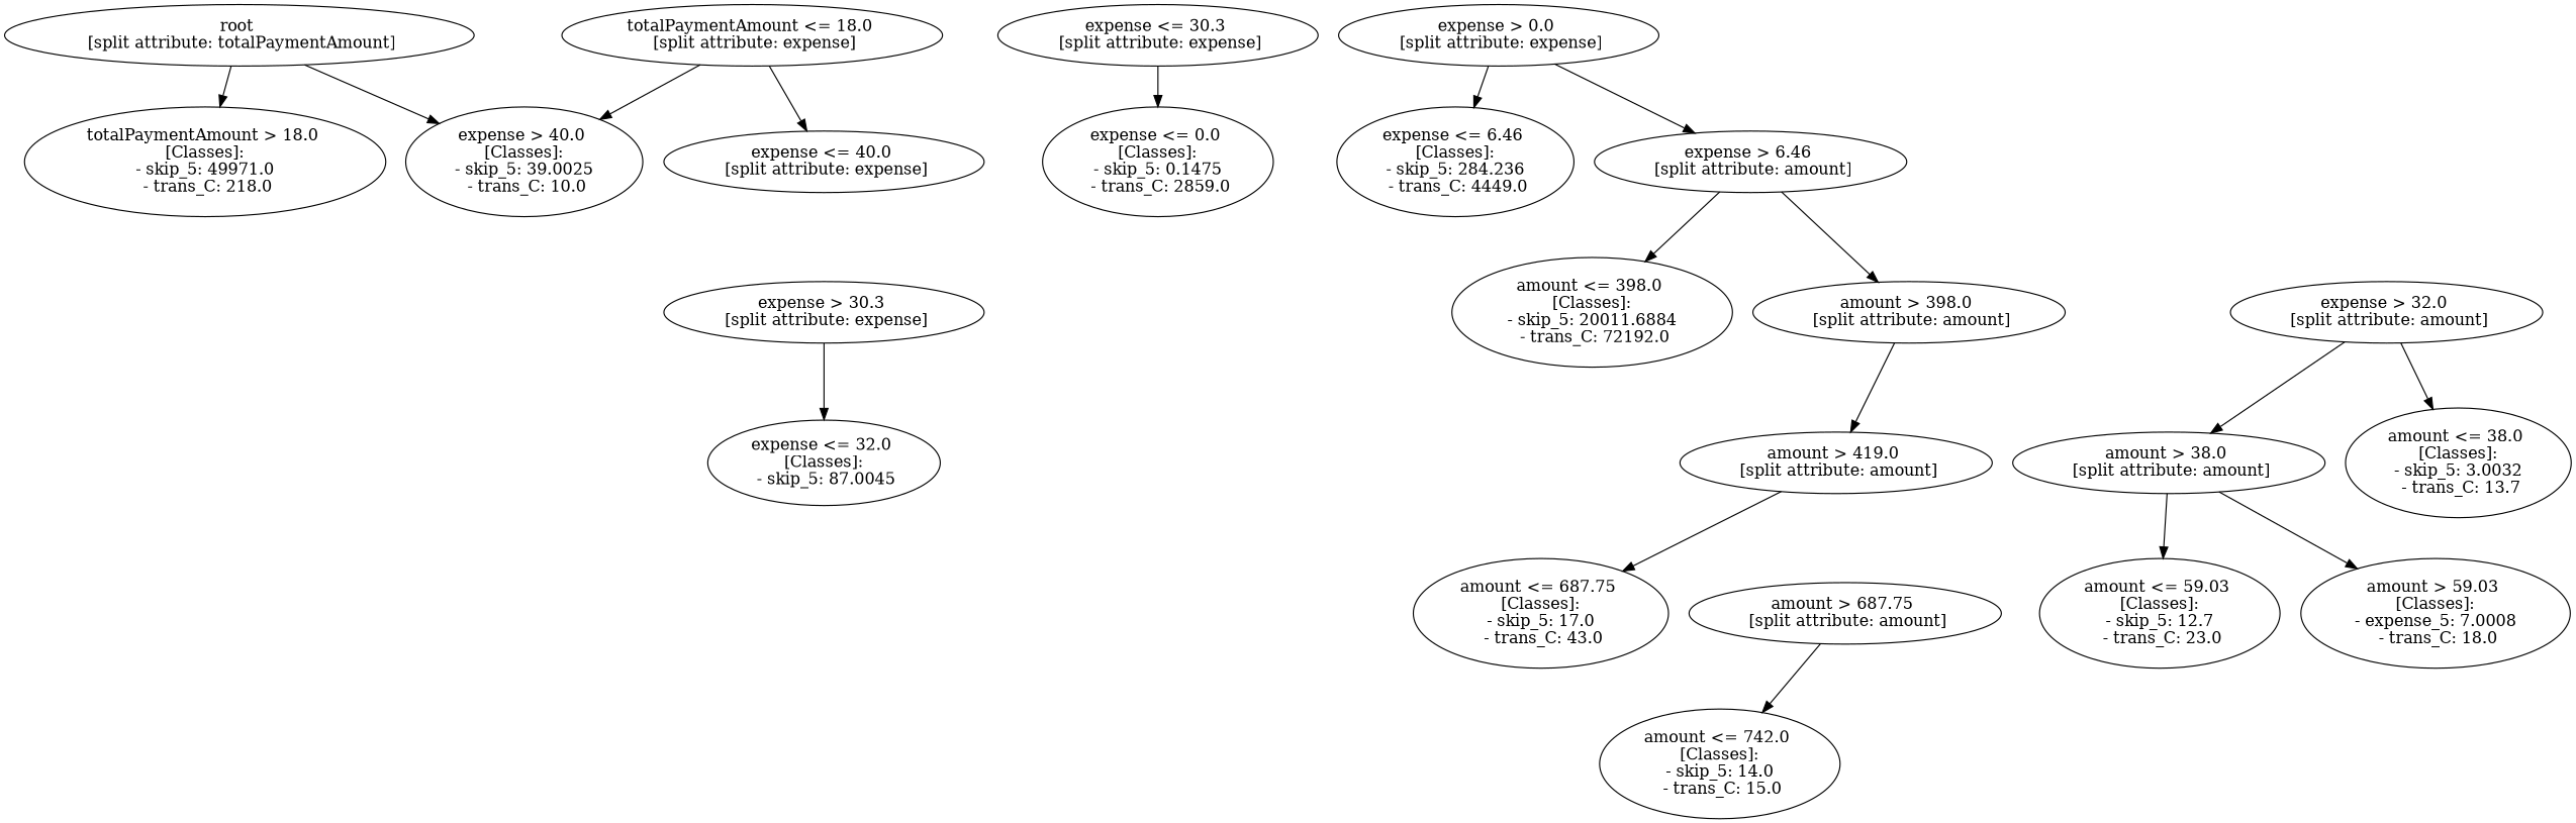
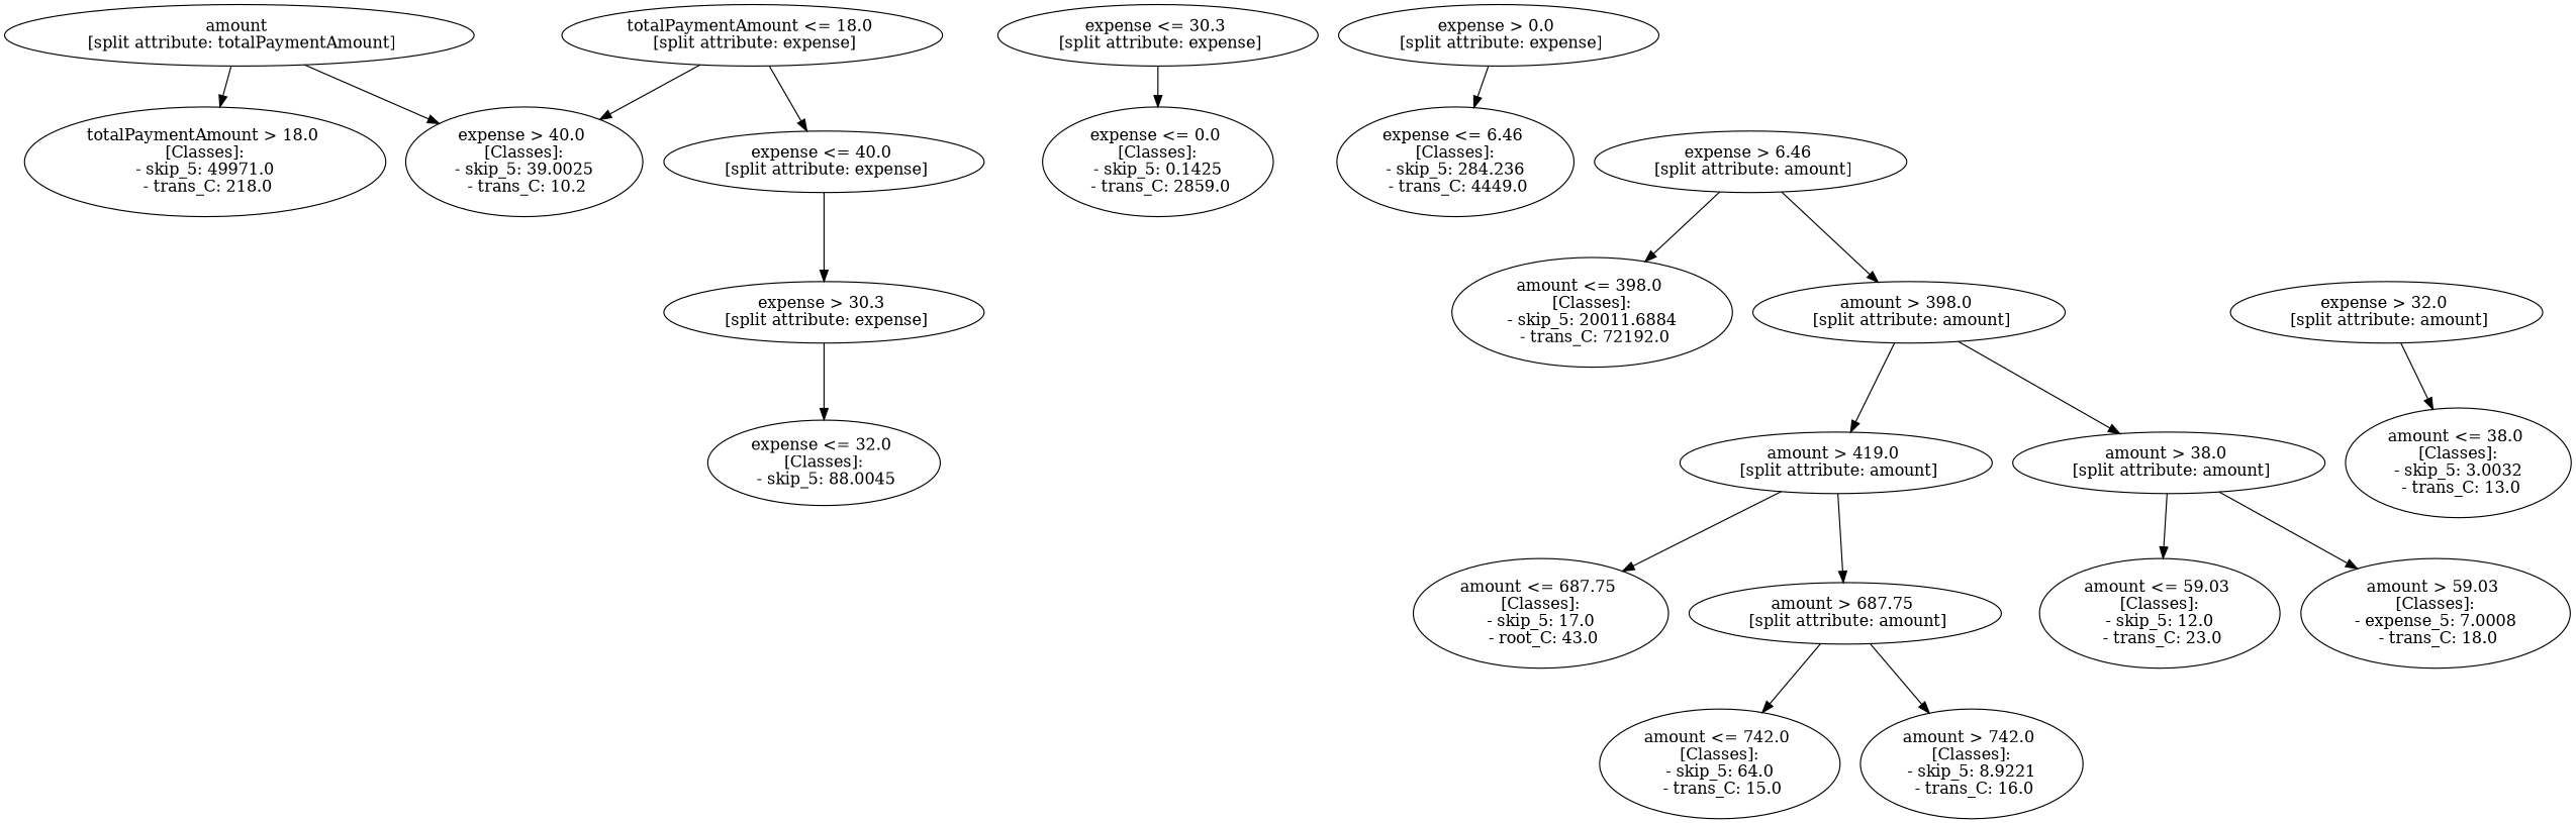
  digraph {
-   n1 [label="root \n [split attribute: totalPaymentAmount]"]
+   n1 [label="amount \n [split attribute: totalPaymentAmount]"]
    n2 [label="totalPaymentAmount > 18.0 \n [Classes]: \n - skip_5: 49971.0 \n - trans_C: 218.0"]
-   n3 [label="expense > 40.0 \n [Classes]: \n - skip_5: 39.0025 \n - trans_C: 10.0"]
+   n3 [label="expense > 40.0 \n [Classes]: \n - skip_5: 39.0025 \n - trans_C: 10.2"]
    n4 [label="totalPaymentAmount <= 18.0 \n [split attribute: expense]"]
    n5 [label="expense <= 40.0 \n [split attribute: expense]"]
    n6 [label="expense > 30.3 \n [split attribute: expense]"]
    n7 [label="expense <= 30.3 \n [split attribute: expense]"]
-   n8 [label="expense <= 0.0 \n [Classes]: \n - skip_5: 0.1475 \n - trans_C: 2859.0"]
-   n9 [label="expense <= 32.0 \n [Classes]: \n - skip_5: 87.0045"]
+   n8 [label="expense <= 0.0 \n [Classes]: \n - skip_5: 0.1425 \n - trans_C: 2859.0"]
+   n9 [label="expense <= 32.0 \n [Classes]: \n - skip_5: 88.0045"]
    n10 [label="expense > 0.0 \n [split attribute: expense]"]
    n11 [label="expense <= 6.46 \n [Classes]: \n - skip_5: 284.236 \n - trans_C: 4449.0"]
    n12 [label="expense > 6.46 \n [split attribute: amount]"]
    n13 [label="amount <= 398.0 \n [Classes]: \n - skip_5: 20011.6884 \n - trans_C: 72192.0"]
    n14 [label="amount > 398.0 \n [split attribute: amount]"]
    n15 [label="amount > 419.0 \n [split attribute: amount]"]
-   n16 [label="amount <= 687.75 \n [Classes]: \n - skip_5: 17.0 \n - trans_C: 43.0"]
+   n16 [label="amount <= 687.75 \n [Classes]: \n - skip_5: 17.0 \n - root_C: 43.0"]
    n17 [label="amount > 687.75 \n [split attribute: amount]"]
-   n18 [label="amount <= 742.0 \n [Classes]: \n - skip_5: 14.0 \n - trans_C: 15.0"]
+   n18 [label="amount <= 742.0 \n [Classes]: \n - skip_5: 64.0 \n - trans_C: 15.0"]
+   n19 [label="amount > 742.0 \n [Classes]: \n - skip_5: 8.9221 \n - trans_C: 16.0"]
    n20 [label="expense > 32.0 \n [split attribute: amount]"]
-   n21 [label="amount <= 38.0 \n [Classes]: \n - skip_5: 3.0032 \n - trans_C: 13.7"]
+   n21 [label="amount <= 38.0 \n [Classes]: \n - skip_5: 3.0032 \n - trans_C: 13.0"]
    n22 [label="amount > 38.0 \n [split attribute: amount]"]
-   n23 [label="amount <= 59.03 \n [Classes]: \n - skip_5: 12.7 \n - trans_C: 23.0"]
+   n23 [label="amount <= 59.03 \n [Classes]: \n - skip_5: 12.0 \n - trans_C: 23.0"]
    n24 [label="amount > 59.03 \n [Classes]: \n - expense_5: 7.0008 \n - trans_C: 18.0"]
    n1 -> n2
    n1 -> n3
    n4 -> n3
    n4 -> n5
+   n5 -> n6
    n6 -> n9
    n7 -> n8
    n10 -> n11
-   n10 -> n12
    n12 -> n13
    n12 -> n14
    n14 -> n15
    n15 -> n16
+   n15 -> n17
    n17 -> n18
+   n17 -> n19
    n20 -> n21
-   n20 -> n22
+   n14 -> n22
    n22 -> n23
    n22 -> n24
  }
